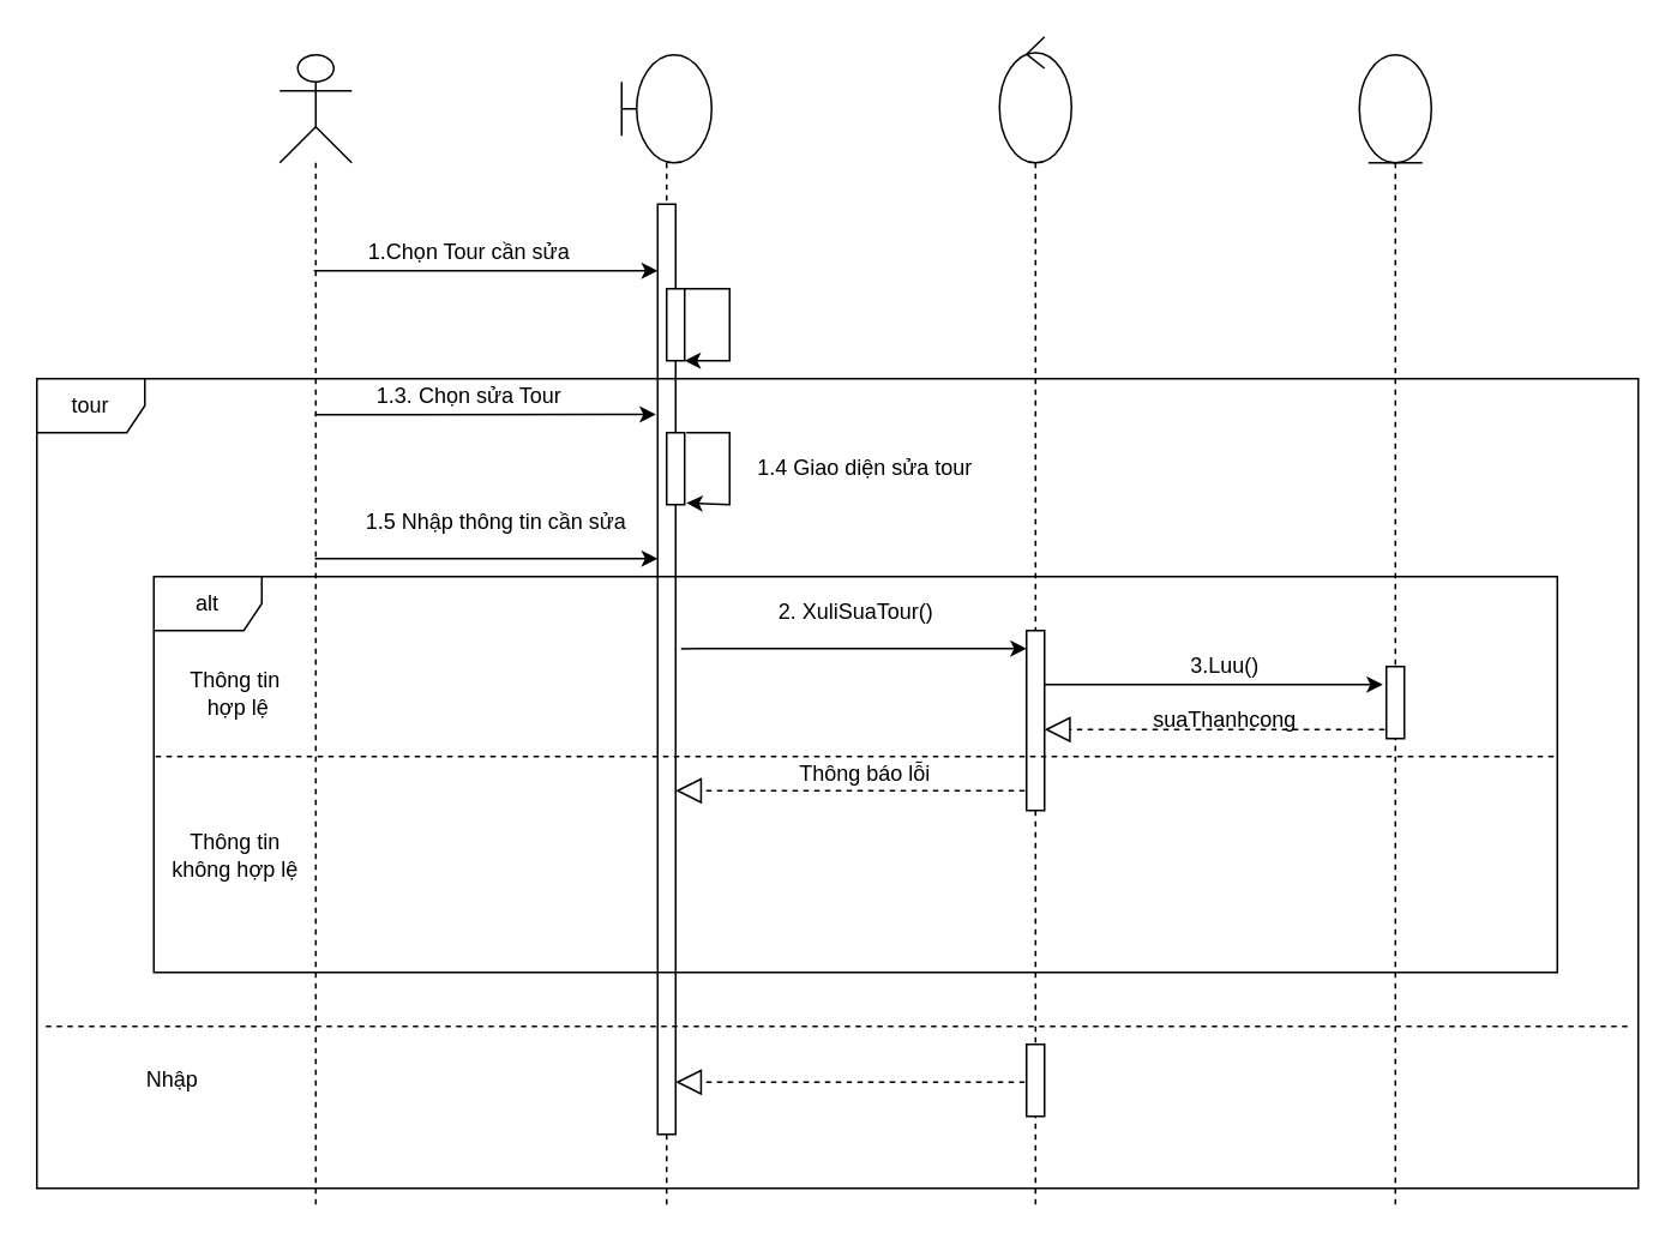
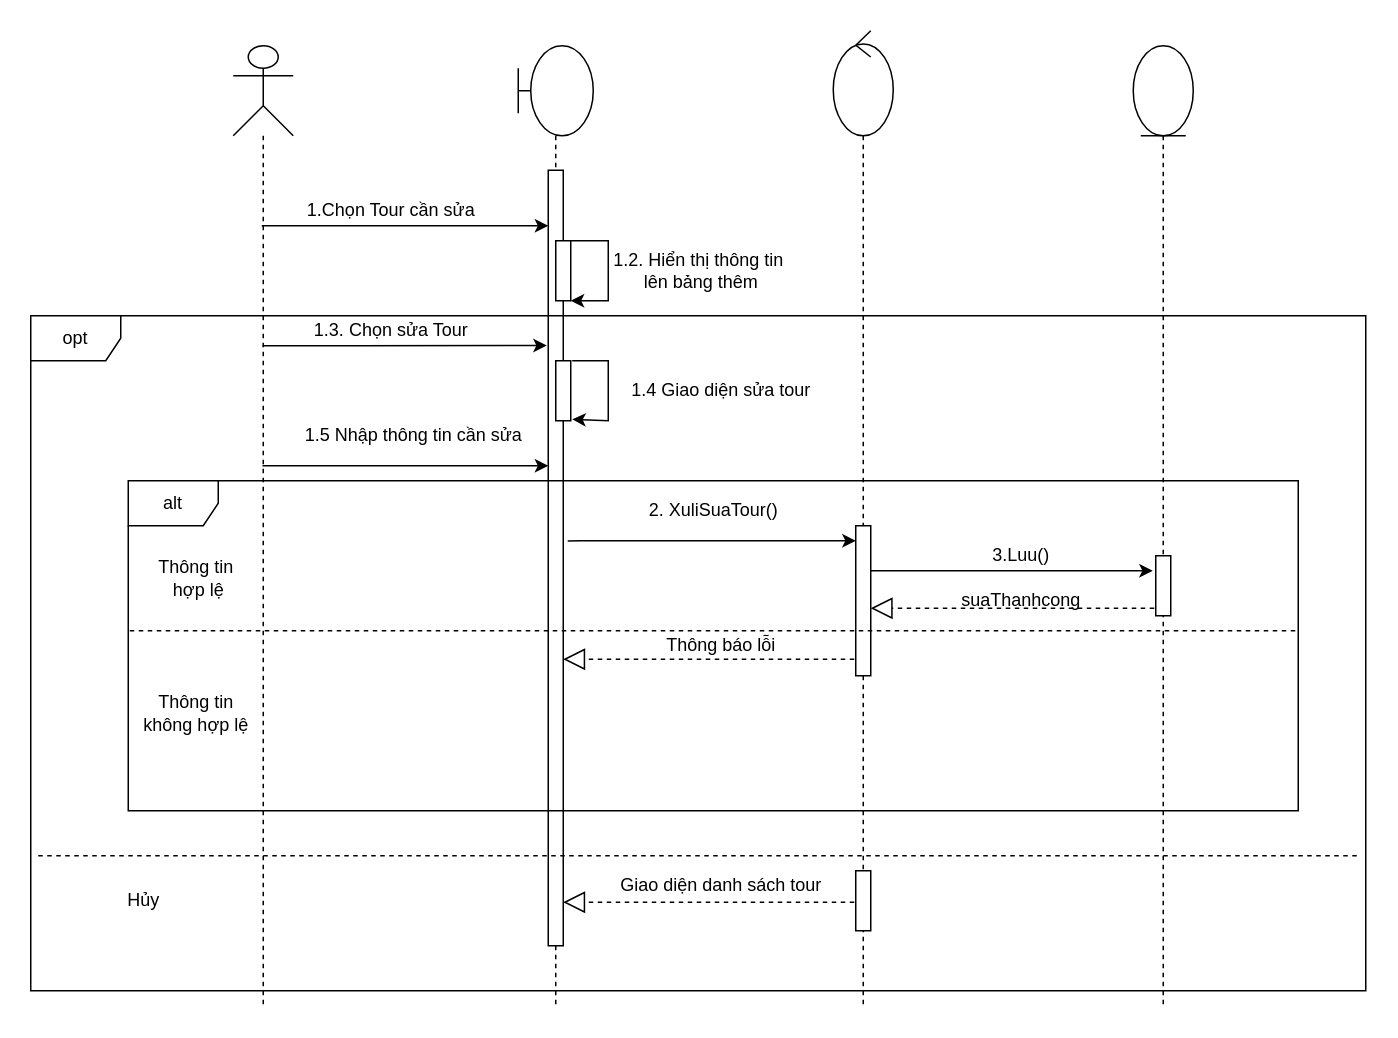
  <mxCell id="0" />
  <mxCell id="1" parent="0" />
  <mxCell id="2" value="" style="shape=umlLifeline;participant=umlActor;perimeter=lifelinePerimeter;whiteSpace=wrap;html=1;container=1;collapsible=0;recursiveResize=0;verticalAlign=top;spacingTop=36;outlineConnect=0;size=60;" vertex="1" parent="1"><mxGeometry x="155" y="30" width="40" height="640" as="geometry" /></mxCell>
  <mxCell id="3" value="" style="shape=umlLifeline;participant=umlBoundary;perimeter=lifelinePerimeter;whiteSpace=wrap;html=1;container=1;collapsible=0;recursiveResize=0;verticalAlign=top;spacingTop=36;outlineConnect=0;size=60;" vertex="1" parent="1"><mxGeometry x="345" y="30" width="50" height="640" as="geometry" /></mxCell>
  <mxCell id="4" value="" style="html=1;points=[];perimeter=orthogonalPerimeter;" vertex="1" parent="3"><mxGeometry x="20" y="83" width="10" height="517" as="geometry" /></mxCell>
  <mxCell id="5" value="" style="shape=umlLifeline;participant=umlControl;perimeter=lifelinePerimeter;whiteSpace=wrap;html=1;container=1;collapsible=0;recursiveResize=0;verticalAlign=top;spacingTop=36;outlineConnect=0;size=70;" vertex="1" parent="1"><mxGeometry x="555" y="20" width="40" height="650" as="geometry" /></mxCell>
  <mxCell id="6" value="" style="html=1;points=[];perimeter=orthogonalPerimeter;" vertex="1" parent="5"><mxGeometry x="15" y="330" width="10" height="100" as="geometry" /></mxCell>
  <mxCell id="7" value="" style="html=1;points=[];perimeter=orthogonalPerimeter;" vertex="1" parent="5"><mxGeometry x="15" y="560" width="10" height="40" as="geometry" /></mxCell>
  <mxCell id="8" value="" style="shape=umlLifeline;participant=umlEntity;perimeter=lifelinePerimeter;whiteSpace=wrap;html=1;container=1;collapsible=0;recursiveResize=0;verticalAlign=top;spacingTop=36;outlineConnect=0;size=60;" vertex="1" parent="1"><mxGeometry x="755" y="30" width="40" height="640" as="geometry" /></mxCell>
  <mxCell id="9" value="" style="html=1;points=[];perimeter=orthogonalPerimeter;" vertex="1" parent="8"><mxGeometry x="15" y="340" width="10" height="40" as="geometry" /></mxCell>
  <mxCell id="10" value="" style="endArrow=classic;html=1;" edge="1" parent="1" target="4"><mxGeometry width="50" height="50" relative="1" as="geometry"><mxPoint x="174" y="150" as="sourcePoint" /><mxPoint x="305" y="153" as="targetPoint" /></mxGeometry></mxCell>
  <mxCell id="11" value="1.Chọn Tour cần sửa" style="text;html=1;align=center;verticalAlign=middle;resizable=0;points=[];autosize=1;" vertex="1" parent="1"><mxGeometry x="195" y="130" width="130" height="20" as="geometry" /></mxCell>
  <mxCell id="12" value="" style="html=1;points=[];perimeter=orthogonalPerimeter;" vertex="1" parent="1"><mxGeometry x="370" y="160" width="10" height="40" as="geometry" /></mxCell>
  <mxCell id="13" value="" style="endArrow=classic;html=1;rounded=0;" edge="1" parent="1" target="12"><mxGeometry width="50" height="50" relative="1" as="geometry"><mxPoint x="380" y="160" as="sourcePoint" /><mxPoint x="425" y="260" as="targetPoint" /><Array as="points"><mxPoint x="405" y="160" /><mxPoint x="405" y="200" /></Array></mxGeometry></mxCell>
+ <mxCell id="14" value="1.2. Hiển thị thông tin&lt;br&gt;&amp;nbsp;lên bảng thêm" style="text;html=1;align=center;verticalAlign=middle;resizable=0;points=[];autosize=1;" vertex="1" parent="1"><mxGeometry x="400" y="165" width="130" height="30" as="geometry" /></mxCell>
  <mxCell id="15" value="" style="endArrow=classic;html=1;entryX=-0.1;entryY=0.226;entryDx=0;entryDy=0;entryPerimeter=0;" edge="1" parent="1" source="2" target="4"><mxGeometry width="50" height="50" relative="1" as="geometry"><mxPoint x="445" y="260" as="sourcePoint" /><mxPoint x="495" y="210" as="targetPoint" /><Array as="points"><mxPoint x="225" y="230" /></Array></mxGeometry></mxCell>
  <mxCell id="16" value="1.3. Chọn sửa Tour" style="text;html=1;align=center;verticalAlign=middle;resizable=0;points=[];autosize=1;" vertex="1" parent="1"><mxGeometry x="200" y="210" width="120" height="20" as="geometry" /></mxCell>
  <mxCell id="17" value="" style="html=1;points=[];perimeter=orthogonalPerimeter;" vertex="1" parent="1"><mxGeometry x="370" y="240" width="10" height="40" as="geometry" /></mxCell>
  <mxCell id="18" value="" style="endArrow=classic;html=1;rounded=0;entryX=1.1;entryY=0.975;entryDx=0;entryDy=0;entryPerimeter=0;" edge="1" parent="1" target="17"><mxGeometry width="50" height="50" relative="1" as="geometry"><mxPoint x="381" y="240" as="sourcePoint" /><mxPoint x="381" y="282" as="targetPoint" /><Array as="points"><mxPoint x="405" y="240" /><mxPoint x="405" y="280" /></Array></mxGeometry></mxCell>
  <mxCell id="19" value="1.4 Giao diện sửa tour" style="text;html=1;align=center;verticalAlign=middle;resizable=0;points=[];autosize=1;" vertex="1" parent="1"><mxGeometry x="415" y="250" width="130" height="20" as="geometry" /></mxCell>
  <mxCell id="20" value="" style="endArrow=classic;html=1;" edge="1" parent="1" source="2" target="4"><mxGeometry width="50" height="50" relative="1" as="geometry"><mxPoint x="445" y="260" as="sourcePoint" /><mxPoint x="495" y="210" as="targetPoint" /><Array as="points"><mxPoint x="205" y="310" /></Array></mxGeometry></mxCell>
  <mxCell id="21" value="1.5 Nhập thông tin cần sửa" style="text;html=1;align=center;verticalAlign=middle;resizable=0;points=[];autosize=1;" vertex="1" parent="1"><mxGeometry x="195" y="280" width="160" height="20" as="geometry" /></mxCell>
  <mxCell id="22" value="" style="endArrow=classic;html=1;exitX=1.3;exitY=0.478;exitDx=0;exitDy=0;exitPerimeter=0;" edge="1" parent="1" source="4" target="6"><mxGeometry width="50" height="50" relative="1" as="geometry"><mxPoint x="445" y="460" as="sourcePoint" /><mxPoint x="571" y="332" as="targetPoint" /><Array as="points"><mxPoint x="395" y="360" /></Array></mxGeometry></mxCell>
  <mxCell id="23" value="2. XuliSuaTour()" style="text;html=1;align=center;verticalAlign=middle;resizable=0;points=[];autosize=1;" vertex="1" parent="1"><mxGeometry x="425" y="330" width="100" height="20" as="geometry" /></mxCell>
  <mxCell id="24" value="" style="endArrow=classic;html=1;" edge="1" parent="1" source="6"><mxGeometry width="50" height="50" relative="1" as="geometry"><mxPoint x="585" y="383" as="sourcePoint" /><mxPoint x="768" y="380" as="targetPoint" /><Array as="points"><mxPoint x="705" y="380" /></Array></mxGeometry></mxCell>
  <mxCell id="25" value="3.Luu()" style="text;html=1;align=center;verticalAlign=middle;resizable=0;points=[];autosize=1;" vertex="1" parent="1"><mxGeometry x="655" y="360" width="50" height="20" as="geometry" /></mxCell>
  <mxCell id="26" value="" style="endArrow=block;dashed=1;endFill=0;endSize=12;html=1;exitX=-0.1;exitY=0.875;exitDx=0;exitDy=0;exitPerimeter=0;" edge="1" parent="1" source="9" target="6"><mxGeometry width="160" relative="1" as="geometry"><mxPoint x="385" y="340" as="sourcePoint" /><mxPoint x="545" y="340" as="targetPoint" /></mxGeometry></mxCell>
  <mxCell id="27" value="suaThanhcong" style="text;html=1;align=center;verticalAlign=middle;resizable=0;points=[];autosize=1;" vertex="1" parent="1"><mxGeometry x="635" y="390" width="90" height="20" as="geometry" /></mxCell>
  <mxCell id="28" value="" style="endArrow=block;dashed=1;endFill=0;endSize=12;html=1;" edge="1" parent="1" target="4"><mxGeometry width="160" relative="1" as="geometry"><mxPoint x="569" y="439" as="sourcePoint" /><mxPoint x="376" y="560" as="targetPoint" /></mxGeometry></mxCell>
  <mxCell id="29" value="Thông báo lỗi" style="text;html=1;align=center;verticalAlign=middle;resizable=0;points=[];autosize=1;" vertex="1" parent="1"><mxGeometry x="435" y="420" width="90" height="20" as="geometry" /></mxCell>
  <mxCell id="30" value="alt" style="shape=umlFrame;whiteSpace=wrap;html=1;" vertex="1" parent="1"><mxGeometry x="85" y="320" width="780" height="220" as="geometry" /></mxCell>
  <mxCell id="31" value="" style="endArrow=none;dashed=1;html=1;" edge="1" parent="1"><mxGeometry width="50" height="50" relative="1" as="geometry"><mxPoint x="86" y="420" as="sourcePoint" /><mxPoint x="866" y="420" as="targetPoint" /></mxGeometry></mxCell>
  <mxCell id="32" value="Thông tin&lt;br&gt;&amp;nbsp;hợp lệ" style="text;html=1;align=center;verticalAlign=middle;resizable=0;points=[];autosize=1;" vertex="1" parent="1"><mxGeometry x="95" y="370" width="70" height="30" as="geometry" /></mxCell>
  <mxCell id="33" value="Thông tin &lt;br&gt;không hợp lệ" style="text;html=1;align=center;verticalAlign=middle;resizable=0;points=[];autosize=1;" vertex="1" parent="1"><mxGeometry x="85" y="460" width="90" height="30" as="geometry" /></mxCell>
- <mxCell id="34" value="tour" style="shape=umlFrame;whiteSpace=wrap;html=1;" vertex="1" parent="1"><mxGeometry x="20" y="210" width="890" height="450" as="geometry" /></mxCell>
+ <mxCell id="34" value="opt" style="shape=umlFrame;whiteSpace=wrap;html=1;" vertex="1" parent="1"><mxGeometry x="20" y="210" width="890" height="450" as="geometry" /></mxCell>
  <mxCell id="35" value="" style="endArrow=block;dashed=1;endFill=0;endSize=12;html=1;exitX=-0.1;exitY=0.525;exitDx=0;exitDy=0;exitPerimeter=0;" edge="1" parent="1" source="7" target="4"><mxGeometry width="160" relative="1" as="geometry"><mxPoint x="295" y="520" as="sourcePoint" /><mxPoint x="455" y="520" as="targetPoint" /></mxGeometry></mxCell>
- <mxCell id="37" value="Nhập" style="text;html=1;align=center;verticalAlign=middle;resizable=0;points=[];autosize=1;" vertex="1" parent="1"><mxGeometry x="75" y="590" width="40" height="20" as="geometry" /></mxCell>
+ <mxCell id="36" value="Giao diện danh sách tour" style="text;html=1;align=center;verticalAlign=middle;resizable=0;points=[];autosize=1;" vertex="1" parent="1"><mxGeometry x="405" y="580" width="150" height="20" as="geometry" /></mxCell>
+ <mxCell id="37" value="Hủy" style="text;html=1;align=center;verticalAlign=middle;resizable=0;points=[];autosize=1;" vertex="1" parent="1"><mxGeometry x="75" y="590" width="40" height="20" as="geometry" /></mxCell>
  <mxCell id="38" value="" style="endArrow=none;dashed=1;html=1;" edge="1" parent="1"><mxGeometry width="50" height="50" relative="1" as="geometry"><mxPoint x="25" y="570" as="sourcePoint" /><mxPoint x="905" y="570" as="targetPoint" /></mxGeometry></mxCell>
